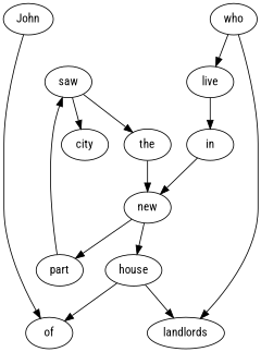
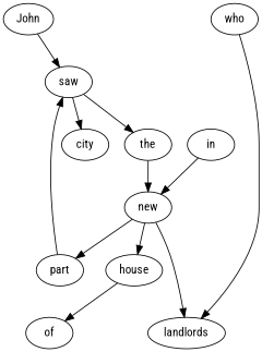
  digraph {
    fontname="Roboto Condensed"
    node [fontname="Roboto Condensed"]
    edge [fontname="Roboto Condensed"]
    house
    of
    the
    new
    landlords
    part
    saw
    who
-   live
    in
    city
    John
    house -> of
    the -> new
    new -> house
-   house -> landlords
+   new -> landlords
    new -> part
    part -> saw
    saw -> the
    saw -> city
    who -> landlords
-   who -> live
-   live -> in
    in -> new
-   John -> of
+   John -> saw
  }
